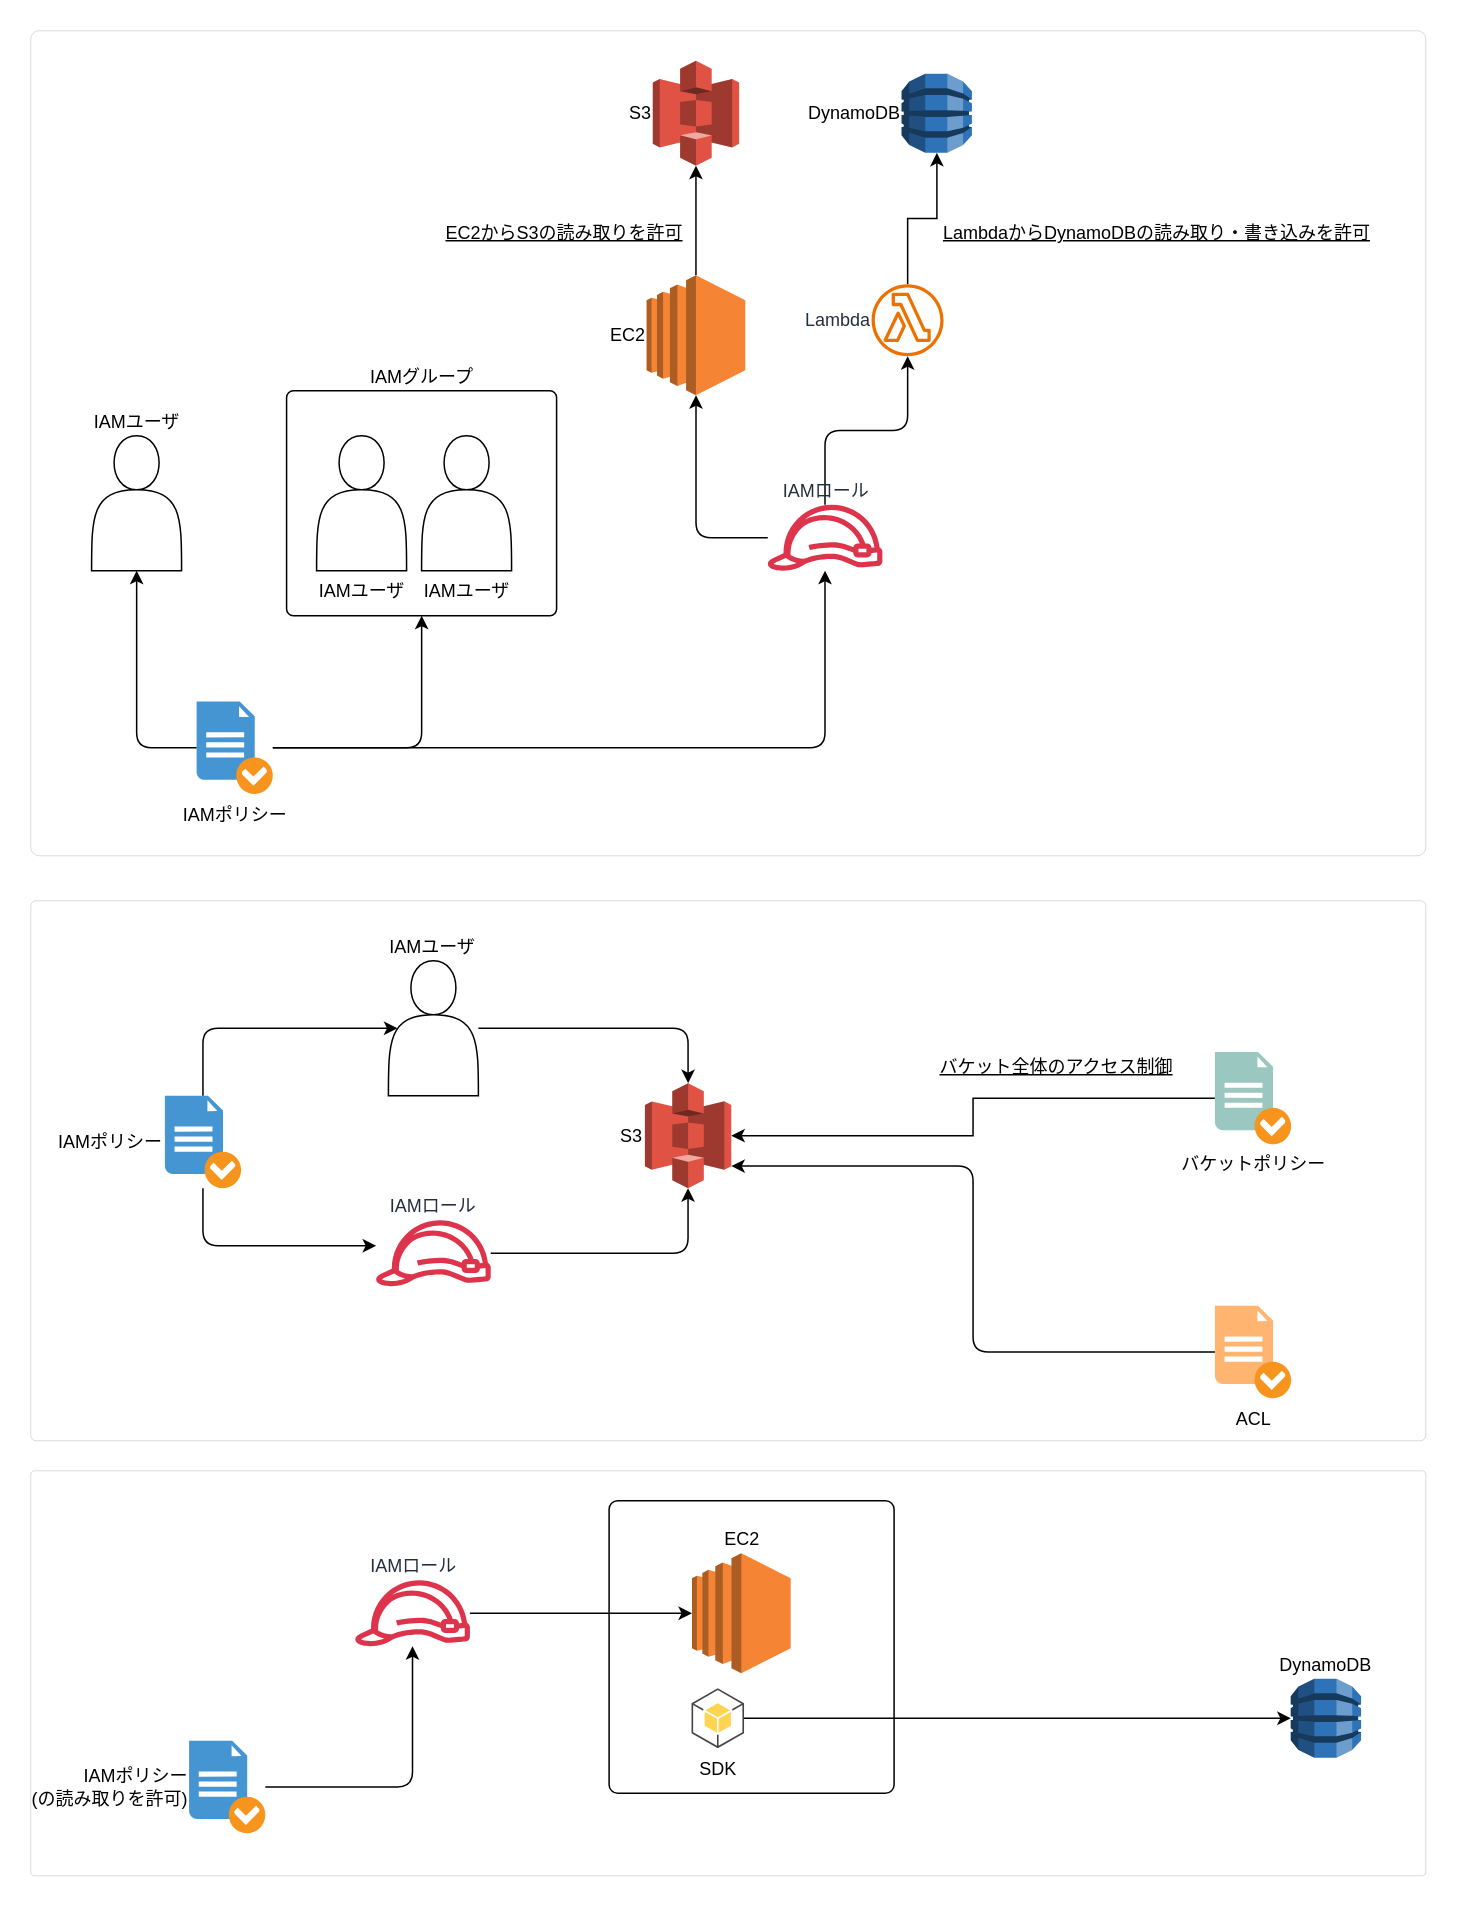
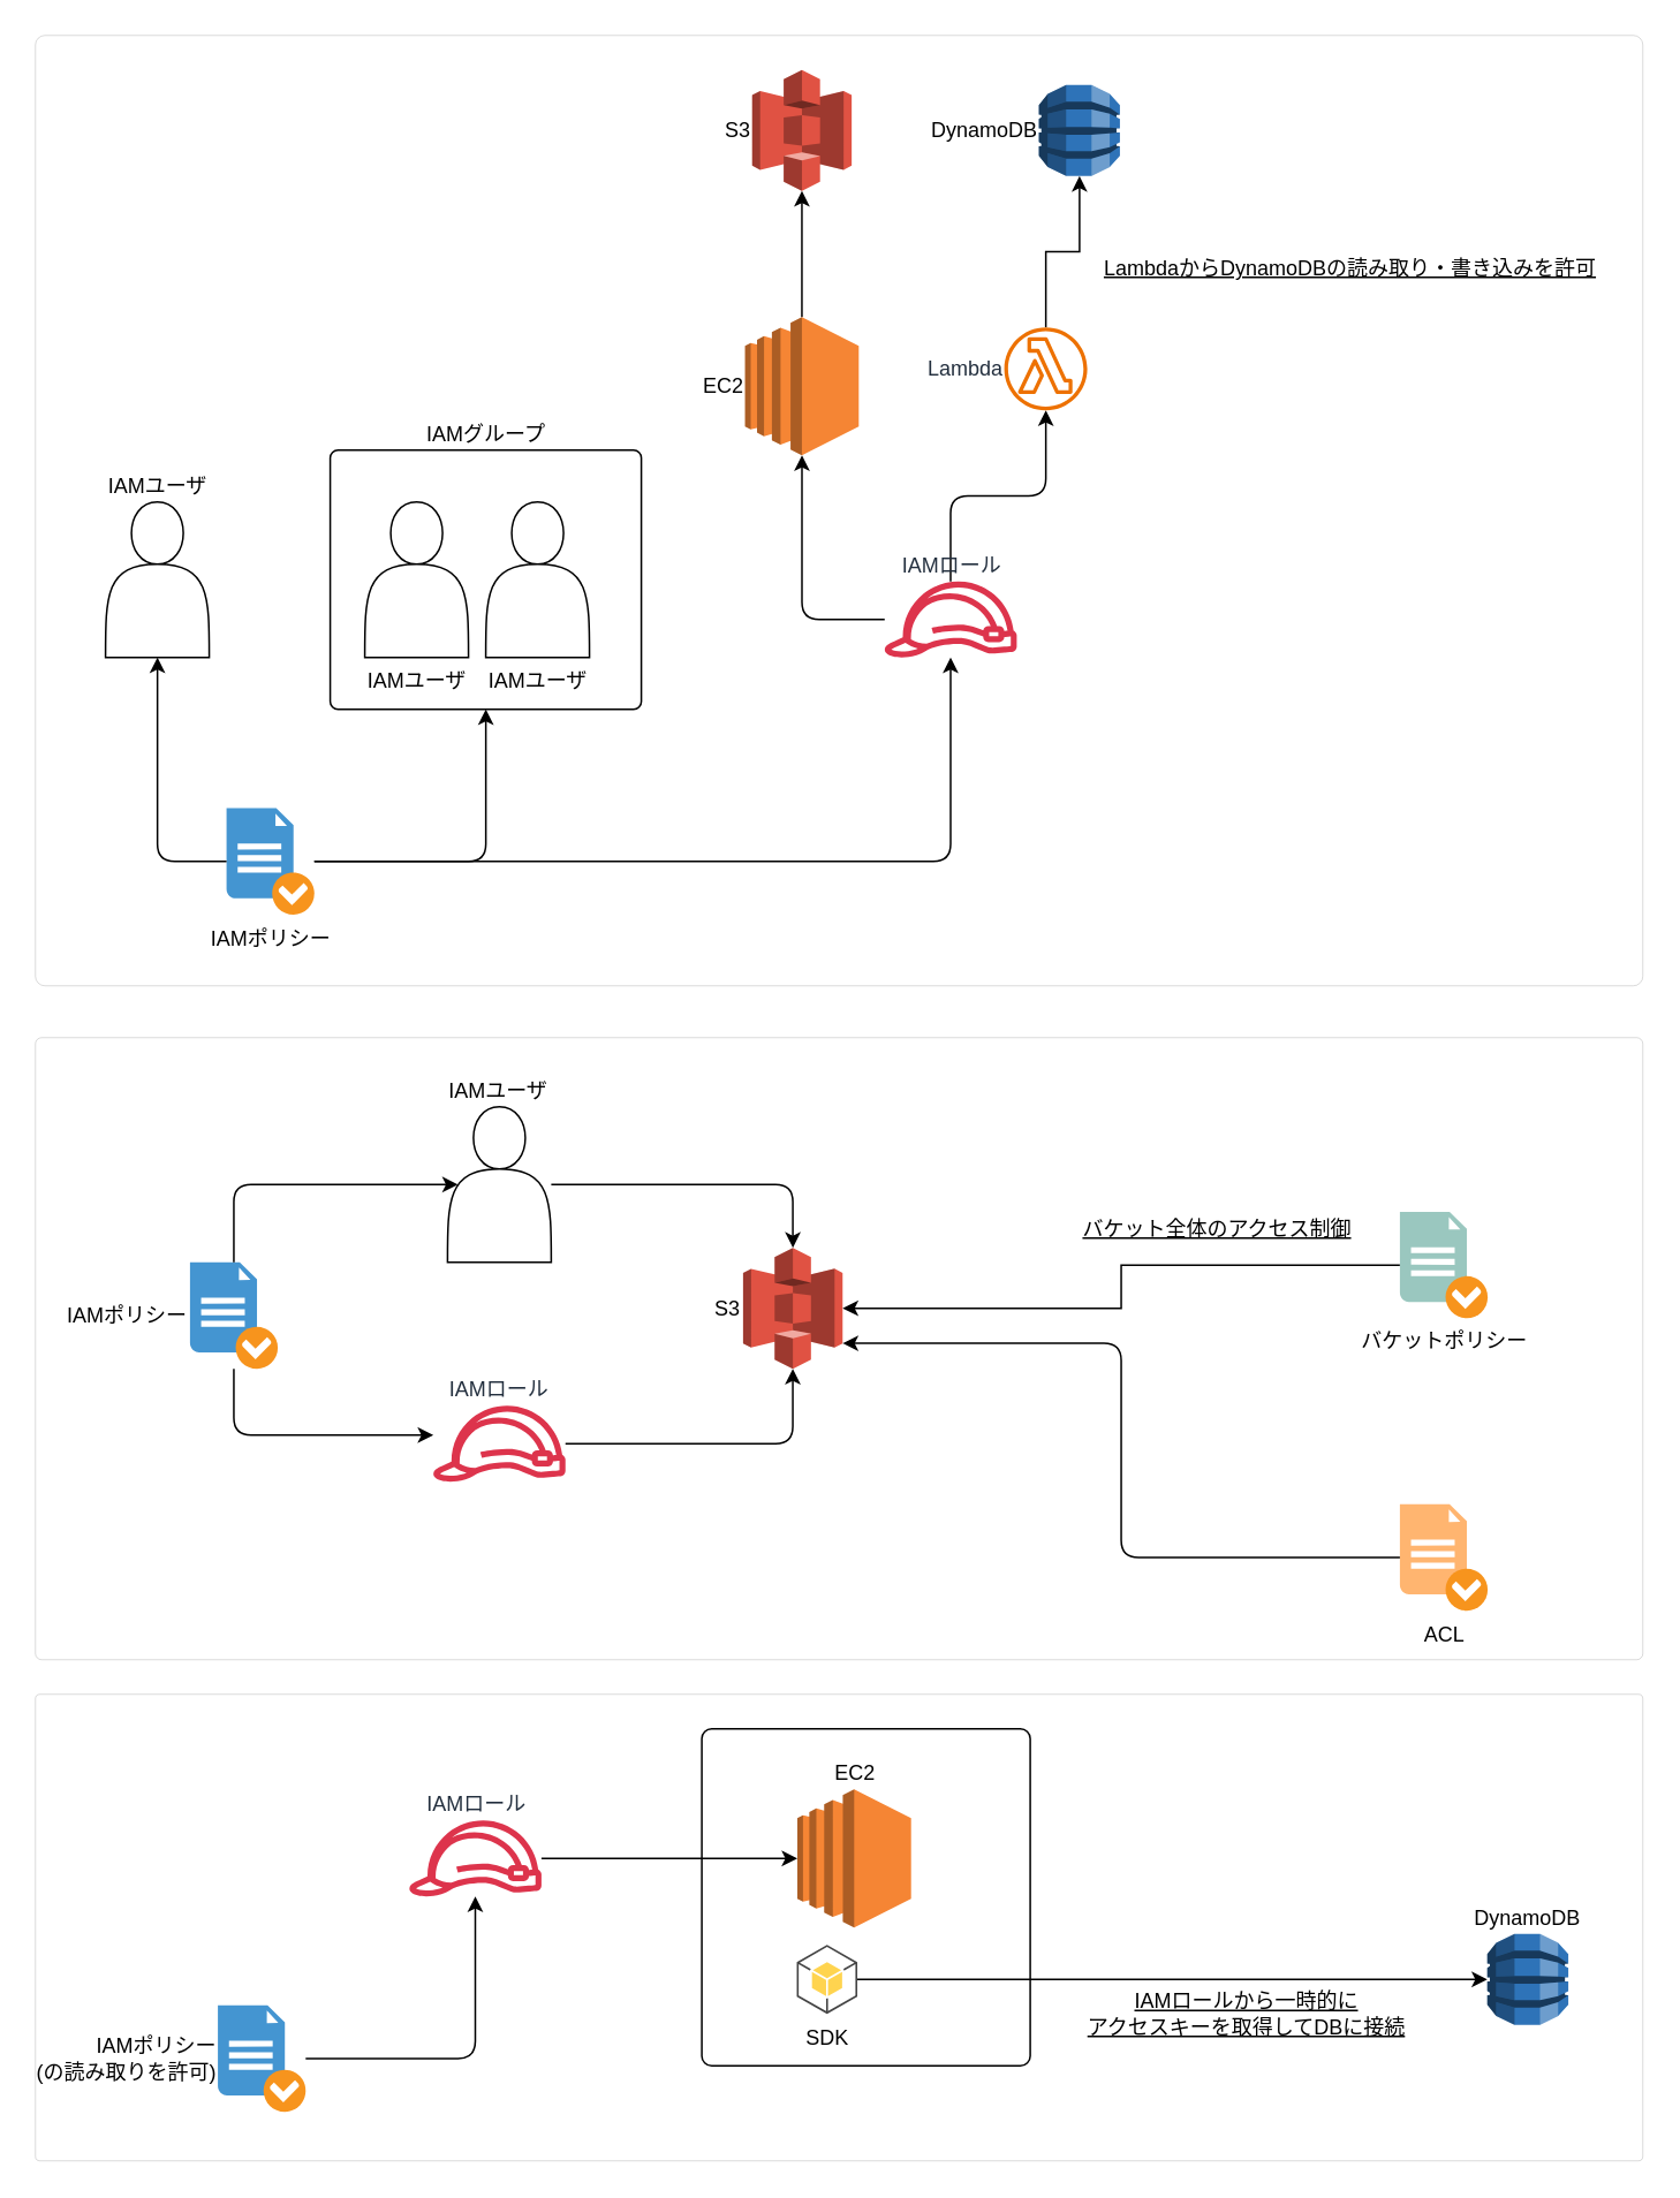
  <mxCell id="0" />
  <mxCell id="1" parent="0" />
  <mxCell id="2" value="" style="rounded=1;whiteSpace=wrap;html=1;fillColor=default;arcSize=1;labelPosition=center;verticalLabelPosition=top;align=center;verticalAlign=bottom;strokeColor=default;strokeWidth=0;" vertex="1" parent="1"><mxGeometry x="20" y="980" width="930" height="270" as="geometry" /></mxCell>
  <mxCell id="3" value="" style="rounded=1;whiteSpace=wrap;html=1;fillColor=default;arcSize=1;labelPosition=center;verticalLabelPosition=top;align=center;verticalAlign=bottom;strokeColor=default;strokeWidth=0;" vertex="1" parent="1"><mxGeometry x="20" y="600" width="930" height="360" as="geometry" /></mxCell>
  <mxCell id="4" value="" style="rounded=1;whiteSpace=wrap;html=1;fillColor=default;arcSize=1;labelPosition=center;verticalLabelPosition=top;align=center;verticalAlign=bottom;strokeColor=default;strokeWidth=0;" vertex="1" parent="1"><mxGeometry x="20" y="20" width="930" height="550" as="geometry" /></mxCell>
  <mxCell id="5" value="IAMユーザ" style="shape=actor;whiteSpace=wrap;html=1;labelPosition=center;verticalLabelPosition=top;align=center;verticalAlign=bottom;" vertex="1" parent="1"><mxGeometry x="60.56" y="290" width="60" height="90" as="geometry" /></mxCell>
  <mxCell id="6" style="edgeStyle=orthogonalEdgeStyle;rounded=1;orthogonalLoop=1;jettySize=auto;html=1;" edge="1" parent="1" source="8" target="12"><mxGeometry relative="1" as="geometry" /></mxCell>
  <mxCell id="7" style="edgeStyle=orthogonalEdgeStyle;rounded=1;orthogonalLoop=1;jettySize=auto;html=1;" edge="1" parent="1" source="8" target="15"><mxGeometry relative="1" as="geometry" /></mxCell>
  <mxCell id="8" value="IAMポリシー" style="shadow=0;dashed=0;html=1;strokeColor=none;fillColor=#4495D1;labelPosition=center;verticalLabelPosition=bottom;verticalAlign=top;align=center;outlineConnect=0;shape=mxgraph.veeam.checked_doc;" vertex="1" parent="1"><mxGeometry x="130.56" y="467.2" width="50.8" height="61.6" as="geometry" /></mxCell>
  <mxCell id="9" style="edgeStyle=orthogonalEdgeStyle;rounded=1;orthogonalLoop=1;jettySize=auto;html=1;" edge="1" parent="1" source="8" target="5"><mxGeometry relative="1" as="geometry" /></mxCell>
  <mxCell id="10" value="IAMユーザ" style="shape=actor;whiteSpace=wrap;html=1;labelPosition=center;verticalLabelPosition=bottom;align=center;verticalAlign=top;" vertex="1" parent="1"><mxGeometry x="210.56" y="290" width="60" height="90" as="geometry" /></mxCell>
  <mxCell id="11" value="IAMユーザ" style="shape=actor;whiteSpace=wrap;html=1;labelPosition=center;verticalLabelPosition=bottom;align=center;verticalAlign=top;" vertex="1" parent="1"><mxGeometry x="280.56" y="290" width="60" height="90" as="geometry" /></mxCell>
  <mxCell id="12" value="IAMグループ" style="rounded=1;whiteSpace=wrap;html=1;fillColor=none;arcSize=3;labelPosition=center;verticalLabelPosition=top;align=center;verticalAlign=bottom;" vertex="1" parent="1"><mxGeometry x="190.56" y="260" width="180" height="150" as="geometry" /></mxCell>
  <mxCell id="13" style="edgeStyle=orthogonalEdgeStyle;rounded=1;orthogonalLoop=1;jettySize=auto;html=1;" edge="1" parent="1" source="15" target="17"><mxGeometry relative="1" as="geometry" /></mxCell>
  <mxCell id="14" style="edgeStyle=orthogonalEdgeStyle;rounded=1;orthogonalLoop=1;jettySize=auto;html=1;" edge="1" parent="1" source="15" target="19"><mxGeometry relative="1" as="geometry" /></mxCell>
  <mxCell id="15" value="IAMロール" style="sketch=0;outlineConnect=0;fontColor=#232F3E;gradientColor=none;fillColor=#DD344C;strokeColor=none;dashed=0;verticalLabelPosition=top;verticalAlign=bottom;align=center;html=1;fontSize=12;fontStyle=0;aspect=fixed;pointerEvents=1;shape=mxgraph.aws4.role;labelPosition=center;" vertex="1" parent="1"><mxGeometry x="510.56" y="336" width="78" height="44" as="geometry" /></mxCell>
  <mxCell id="16" style="edgeStyle=orthogonalEdgeStyle;rounded=0;orthogonalLoop=1;jettySize=auto;html=1;" edge="1" parent="1" source="17" target="20"><mxGeometry relative="1" as="geometry" /></mxCell>
  <mxCell id="17" value="EC2" style="outlineConnect=0;dashed=0;verticalLabelPosition=middle;verticalAlign=middle;align=right;html=1;shape=mxgraph.aws3.ec2;fillColor=#F58534;gradientColor=none;labelPosition=left;" vertex="1" parent="1"><mxGeometry x="430.56" y="183" width="65.81" height="80" as="geometry" /></mxCell>
  <mxCell id="18" style="edgeStyle=orthogonalEdgeStyle;rounded=0;orthogonalLoop=1;jettySize=auto;html=1;" edge="1" parent="1" source="19" target="21"><mxGeometry relative="1" as="geometry" /></mxCell>
  <mxCell id="19" value="Lambda" style="sketch=0;outlineConnect=0;fontColor=#232F3E;gradientColor=none;fillColor=#ED7100;strokeColor=none;dashed=0;verticalLabelPosition=middle;verticalAlign=middle;align=right;html=1;fontSize=12;fontStyle=0;aspect=fixed;pointerEvents=1;shape=mxgraph.aws4.lambda_function;labelPosition=left;" vertex="1" parent="1"><mxGeometry x="580.56" y="189" width="48" height="48" as="geometry" /></mxCell>
  <mxCell id="20" value="S3" style="outlineConnect=0;dashed=0;verticalLabelPosition=middle;verticalAlign=middle;align=right;html=1;shape=mxgraph.aws3.s3;fillColor=#E05243;gradientColor=none;labelPosition=left;" vertex="1" parent="1"><mxGeometry x="434.68" y="40" width="57.58" height="70" as="geometry" /></mxCell>
  <mxCell id="21" value="DynamoDB" style="outlineConnect=0;dashed=0;verticalLabelPosition=middle;verticalAlign=middle;align=right;html=1;shape=mxgraph.aws3.dynamo_db;fillColor=#2E73B8;gradientColor=none;labelPosition=left;" vertex="1" parent="1"><mxGeometry x="600.56" y="48.63" width="46.89" height="52.75" as="geometry" /></mxCell>
- <mxCell id="22" value="EC2からS3の読み取りを許可" style="text;html=1;strokeColor=none;fillColor=none;align=center;verticalAlign=middle;whiteSpace=wrap;rounded=0;fontStyle=4" vertex="1" parent="1"><mxGeometry x="290.56" y="140" width="170" height="30" as="geometry" /></mxCell>
- <mxCell id="23" value="LambdaからDynamoDBの読み取り・書き込みを許可" style="text;html=1;strokeColor=none;fillColor=none;align=center;verticalAlign=middle;whiteSpace=wrap;rounded=0;fontStyle=4" vertex="1" parent="1"><mxGeometry x="610.56" y="140" width="320" height="30" as="geometry" /></mxCell>
+ <mxCell id="23" value="LambdaからDynamoDBの読み取り・書き込みを許可" style="text;html=1;strokeColor=none;fillColor=none;align=center;verticalAlign=middle;whiteSpace=wrap;rounded=0;fontStyle=4" vertex="1" parent="1"><mxGeometry x="620.56" y="140" width="320" height="30" as="geometry" /></mxCell>
  <mxCell id="24" value="S3" style="outlineConnect=0;dashed=0;verticalLabelPosition=middle;verticalAlign=middle;align=right;html=1;shape=mxgraph.aws3.s3;fillColor=#E05243;gradientColor=none;labelPosition=left;" vertex="1" parent="1"><mxGeometry x="429.44" y="721.6" width="57.58" height="70" as="geometry" /></mxCell>
  <mxCell id="25" style="edgeStyle=orthogonalEdgeStyle;rounded=0;orthogonalLoop=1;jettySize=auto;html=1;" edge="1" parent="1" source="26" target="24"><mxGeometry relative="1" as="geometry" /></mxCell>
  <mxCell id="26" value="バケットポリシー" style="shadow=0;dashed=0;html=1;strokeColor=none;fillColor=#9AC7BF;labelPosition=center;verticalLabelPosition=bottom;verticalAlign=top;align=center;outlineConnect=0;shape=mxgraph.veeam.checked_doc;" vertex="1" parent="1"><mxGeometry x="809.44" y="700.8" width="50.8" height="61.6" as="geometry" /></mxCell>
  <mxCell id="27" style="edgeStyle=orthogonalEdgeStyle;rounded=1;orthogonalLoop=1;jettySize=auto;html=1;" edge="1" parent="1" source="28" target="32"><mxGeometry relative="1" as="geometry"><Array as="points"><mxPoint x="134.44" y="830" /></Array></mxGeometry></mxCell>
  <mxCell id="28" value="IAMポリシー" style="shadow=0;dashed=0;html=1;strokeColor=none;fillColor=#4495D1;labelPosition=left;verticalLabelPosition=middle;verticalAlign=middle;align=right;outlineConnect=0;shape=mxgraph.veeam.checked_doc;" vertex="1" parent="1"><mxGeometry x="109.44" y="730" width="50.8" height="61.6" as="geometry" /></mxCell>
  <mxCell id="29" value="ACL" style="shadow=0;dashed=0;html=1;strokeColor=none;fillColor=#FFB570;labelPosition=center;verticalLabelPosition=bottom;verticalAlign=top;align=center;outlineConnect=0;shape=mxgraph.veeam.checked_doc;" vertex="1" parent="1"><mxGeometry x="809.44" y="870" width="50.8" height="61.6" as="geometry" /></mxCell>
  <mxCell id="30" value="IAMユーザ" style="shape=actor;whiteSpace=wrap;html=1;labelPosition=center;verticalLabelPosition=top;align=center;verticalAlign=bottom;" vertex="1" parent="1"><mxGeometry x="258.44" y="640" width="60" height="90" as="geometry" /></mxCell>
  <mxCell id="31" style="edgeStyle=orthogonalEdgeStyle;rounded=1;orthogonalLoop=1;jettySize=auto;html=1;" edge="1" parent="1" source="32" target="24"><mxGeometry relative="1" as="geometry" /></mxCell>
  <mxCell id="32" value="IAMロール" style="sketch=0;outlineConnect=0;fontColor=#232F3E;gradientColor=none;fillColor=#DD344C;strokeColor=none;dashed=0;verticalLabelPosition=top;verticalAlign=bottom;align=center;html=1;fontSize=12;fontStyle=0;aspect=fixed;pointerEvents=1;shape=mxgraph.aws4.role;labelPosition=center;" vertex="1" parent="1"><mxGeometry x="249.44" y="813" width="78" height="44" as="geometry" /></mxCell>
  <mxCell id="33" style="edgeStyle=orthogonalEdgeStyle;rounded=1;orthogonalLoop=1;jettySize=auto;html=1;entryX=0.5;entryY=0;entryDx=0;entryDy=0;entryPerimeter=0;" edge="1" parent="1" source="30" target="24"><mxGeometry relative="1" as="geometry" /></mxCell>
  <mxCell id="34" style="edgeStyle=orthogonalEdgeStyle;rounded=1;orthogonalLoop=1;jettySize=auto;html=1;entryX=0.1;entryY=0.5;entryDx=0;entryDy=0;entryPerimeter=0;" edge="1" parent="1" source="28" target="30"><mxGeometry relative="1" as="geometry"><Array as="points"><mxPoint x="134.44" y="685" /></Array></mxGeometry></mxCell>
  <mxCell id="35" value="バケット全体のアクセス制御" style="text;html=1;strokeColor=none;fillColor=none;align=center;verticalAlign=middle;whiteSpace=wrap;rounded=0;fontStyle=4" vertex="1" parent="1"><mxGeometry x="609.44" y="695.8" width="190" height="30" as="geometry" /></mxCell>
  <mxCell id="36" style="edgeStyle=orthogonalEdgeStyle;rounded=1;orthogonalLoop=1;jettySize=auto;html=1;entryX=1;entryY=0.79;entryDx=0;entryDy=0;entryPerimeter=0;" edge="1" parent="1" source="29" target="24"><mxGeometry relative="1" as="geometry" /></mxCell>
  <mxCell id="37" value="EC2" style="outlineConnect=0;dashed=0;verticalLabelPosition=top;verticalAlign=bottom;align=center;html=1;shape=mxgraph.aws3.ec2;fillColor=#F58534;gradientColor=none;labelPosition=center;" vertex="1" parent="1"><mxGeometry x="460.82" y="1035" width="65.81" height="80" as="geometry" /></mxCell>
  <mxCell id="38" value="DynamoDB" style="outlineConnect=0;dashed=0;verticalLabelPosition=top;verticalAlign=bottom;align=center;html=1;shape=mxgraph.aws3.dynamo_db;fillColor=#2E73B8;gradientColor=none;labelPosition=center;" vertex="1" parent="1"><mxGeometry x="860" y="1118.63" width="46.89" height="52.75" as="geometry" /></mxCell>
  <mxCell id="39" value="SDK" style="outlineConnect=0;dashed=0;verticalLabelPosition=bottom;verticalAlign=top;align=center;html=1;shape=mxgraph.aws3.android;fillColor=#FFD44F;gradientColor=none;" vertex="1" parent="1"><mxGeometry x="460.52" y="1125" width="35" height="40" as="geometry" /></mxCell>
  <mxCell id="40" value="" style="rounded=1;whiteSpace=wrap;html=1;fillColor=none;arcSize=3;labelPosition=center;verticalLabelPosition=top;align=center;verticalAlign=bottom;" vertex="1" parent="1"><mxGeometry x="405.56" y="1000" width="190" height="195" as="geometry" /></mxCell>
  <mxCell id="41" style="edgeStyle=orthogonalEdgeStyle;rounded=0;orthogonalLoop=1;jettySize=auto;html=1;entryX=0;entryY=0.5;entryDx=0;entryDy=0;entryPerimeter=0;exitX=1;exitY=0.5;exitDx=0;exitDy=0;exitPerimeter=0;" edge="1" parent="1" source="39" target="38"><mxGeometry relative="1" as="geometry"><mxPoint x="645.56" y="1145" as="sourcePoint" /></mxGeometry></mxCell>
  <mxCell id="42" style="edgeStyle=orthogonalEdgeStyle;rounded=0;orthogonalLoop=1;jettySize=auto;html=1;" edge="1" parent="1" source="43" target="37"><mxGeometry relative="1" as="geometry"><mxPoint x="355.56" y="1085" as="targetPoint" /></mxGeometry></mxCell>
  <mxCell id="43" value="IAMロール" style="sketch=0;outlineConnect=0;fontColor=#232F3E;gradientColor=none;fillColor=#DD344C;strokeColor=none;dashed=0;verticalLabelPosition=top;verticalAlign=bottom;align=center;html=1;fontSize=12;fontStyle=0;aspect=fixed;pointerEvents=1;shape=mxgraph.aws4.role;labelPosition=center;" vertex="1" parent="1"><mxGeometry x="235.56" y="1053" width="78" height="44" as="geometry" /></mxCell>
  <mxCell id="44" style="edgeStyle=orthogonalEdgeStyle;rounded=1;orthogonalLoop=1;jettySize=auto;html=1;" edge="1" parent="1" source="45" target="43"><mxGeometry relative="1" as="geometry" /></mxCell>
  <mxCell id="45" value="IAMポリシー&lt;br&gt;(の読み取りを許可)" style="shadow=0;dashed=0;html=1;strokeColor=none;fillColor=#4495D1;labelPosition=left;verticalLabelPosition=middle;verticalAlign=middle;align=right;outlineConnect=0;shape=mxgraph.veeam.checked_doc;" vertex="1" parent="1"><mxGeometry x="125.56" y="1160" width="50.8" height="61.6" as="geometry" /></mxCell>
+ <mxCell id="46" value="IAMロールから一時的に&lt;br&gt;アクセスキーを取得してDBに接続" style="text;html=1;strokeColor=none;fillColor=none;align=center;verticalAlign=middle;whiteSpace=wrap;rounded=0;fontStyle=4" vertex="1" parent="1"><mxGeometry x="605.56" y="1150" width="230" height="30" as="geometry" /></mxCell>
